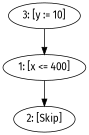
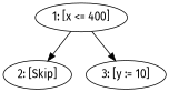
  digraph {
    fontname="Fira Sans"
    node [fontname="Fira Sans"]
    edge [fontname="Fira Sans"]
    n1 [label="1: [x <= 400]"]
    n2 [label="2: [Skip]"]
    n3 [label="3: [y := 10]"]
    n1 -> n2
-   n3 -> n1
+   n1 -> n3
  }
